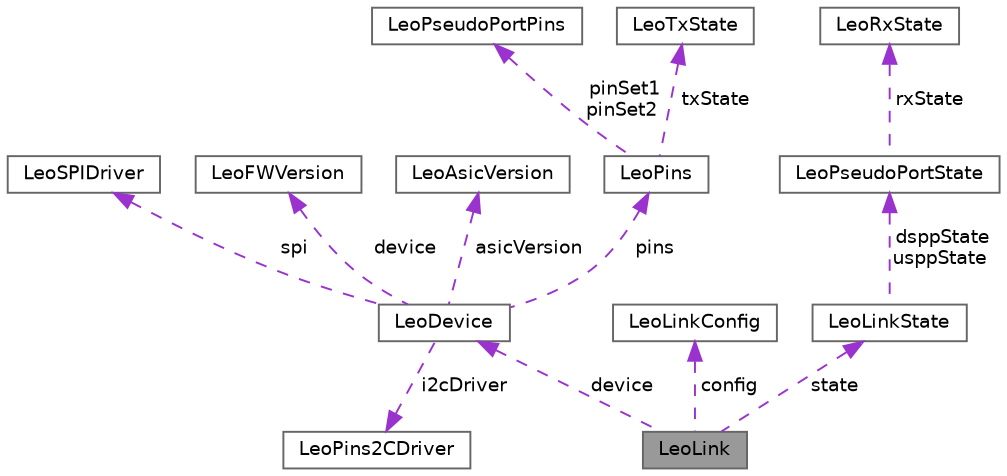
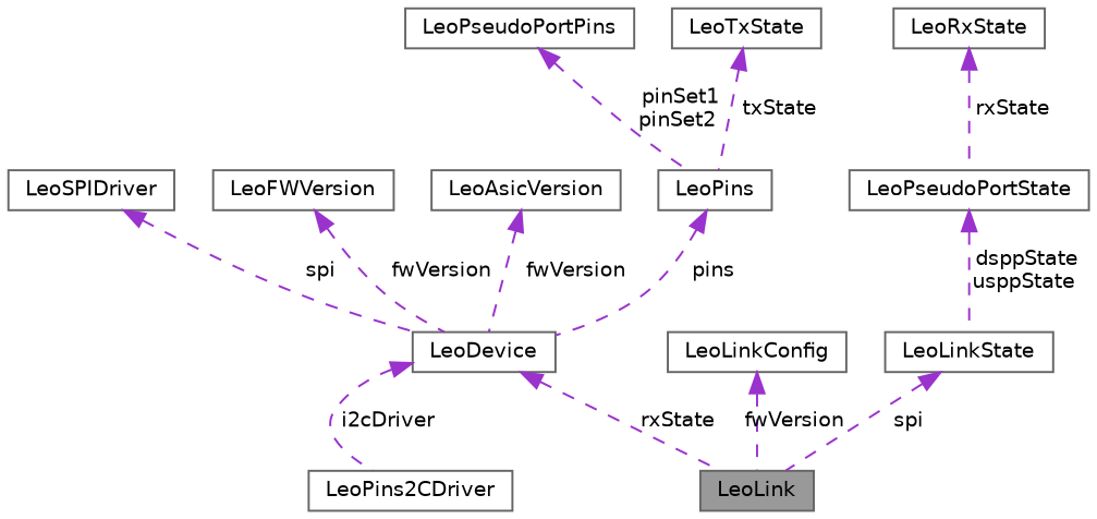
  digraph {
    node [color=gray40 fillcolor=white fontname=Helvetica fontsize=10 shape=box style=filled]
    edge [color=darkorchid3 dir=back fontname=Helvetica fontsize=10 labelfontname=Helvetica labelfontsize=10 style=dashed]
    n1 [fillcolor=grey60 fontcolor=black height=0.2 label=LeoLink width=0.4]
    n2 [height=0.2 label=LeoDevice width=0.4]
    n3 [height=0.2 label=LeoPins2CDriver width=0.4]
    n4 [height=0.2 label=LeoSPIDriver width=0.4]
    n5 [height=0.2 label=LeoFWVersion width=0.4]
    n6 [height=0.2 label=LeoAsicVersion width=0.4]
    n7 [height=0.2 label=LeoPins width=0.4]
    n8 [height=0.2 label=LeoPseudoPortPins width=0.4]
    n9 [height=0.2 label=LeoLinkConfig width=0.4]
    n10 [height=0.2 label=LeoLinkState width=0.4]
    n11 [height=0.2 label=LeoPseudoPortState width=0.4]
    n12 [height=0.2 label=LeoTxState width=0.4]
    n13 [height=0.2 label=LeoRxState width=0.4]
-   n2 -> n1 [label=" device"]
-   n3 -> n2 [label=" i2cDriver"]
+   n2 -> n1 [label=" rxState"]
+   n2 -> n3 [label=" i2cDriver"]
    n4 -> n2 [label=" spi"]
-   n5 -> n2 [label=" device"]
-   n6 -> n2 [label=" asicVersion"]
+   n5 -> n2 [label=" fwVersion"]
+   n6 -> n2 [label=" fwVersion"]
    n7 -> n2 [label=" pins"]
    n8 -> n7 [label=" pinSet1\npinSet2"]
-   n9 -> n1 [label=" config"]
-   n10 -> n1 [label=" state"]
+   n9 -> n1 [label=" fwVersion"]
+   n10 -> n1 [label=" spi"]
    n11 -> n10 [label=" dsppState\nusppState"]
    n12 -> n7 [label=" txState"]
    n13 -> n11 [label=" rxState"]
  }
